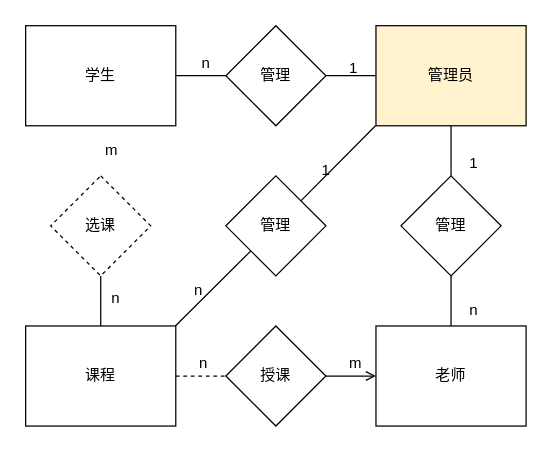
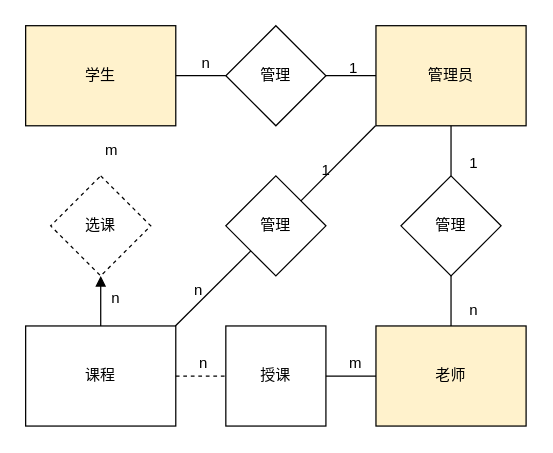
  <mxCell id="0" />
  <mxCell id="1" parent="0" />
- <mxCell id="2" value="学生" style="rounded=0;whiteSpace=wrap;html=1;" vertex="1" parent="1"><mxGeometry x="20" y="20" width="120" height="80" as="geometry" /></mxCell>
- <mxCell id="3" value="老师" style="rounded=0;whiteSpace=wrap;html=1;" vertex="1" parent="1"><mxGeometry x="300" y="260" width="120" height="80" as="geometry" /></mxCell>
+ <mxCell id="2" value="学生" style="rounded=0;whiteSpace=wrap;html=1;fillColor=#fff2cc;" vertex="1" parent="1"><mxGeometry x="20" y="20" width="120" height="80" as="geometry" /></mxCell>
+ <mxCell id="3" value="老师" style="rounded=0;whiteSpace=wrap;html=1;fillColor=#fff2cc;" vertex="1" parent="1"><mxGeometry x="300" y="260" width="120" height="80" as="geometry" /></mxCell>
  <mxCell id="4" value="管理员" style="rounded=0;whiteSpace=wrap;html=1;fillColor=#fff2cc;" vertex="1" parent="1"><mxGeometry x="300" y="20" width="120" height="80" as="geometry" /></mxCell>
  <mxCell id="5" value="课程" style="rounded=0;whiteSpace=wrap;html=1;" vertex="1" parent="1"><mxGeometry x="20" y="260" width="120" height="80" as="geometry" /></mxCell>
- <mxCell id="6" value="授课" style="rhombus;whiteSpace=wrap;html=1;" vertex="1" parent="1"><mxGeometry x="180" y="260" width="80" height="80" as="geometry" /></mxCell>
+ <mxCell id="6" value="授课" style="whiteSpace=wrap;html=1;rounded=0;" vertex="1" parent="1"><mxGeometry x="180" y="260" width="80" height="80" as="geometry" /></mxCell>
  <mxCell id="7" value="选课" style="rhombus;whiteSpace=wrap;html=1;dashed=1;" vertex="1" parent="1"><mxGeometry x="40" y="140" width="80" height="80" as="geometry" /></mxCell>
  <mxCell id="8" value="管理" style="rhombus;whiteSpace=wrap;html=1;" vertex="1" parent="1"><mxGeometry x="180" y="20" width="80" height="80" as="geometry" /></mxCell>
  <mxCell id="9" value="管理" style="rhombus;whiteSpace=wrap;html=1;" vertex="1" parent="1"><mxGeometry x="320" y="140" width="80" height="80" as="geometry" /></mxCell>
  <mxCell id="10" value="管理" style="rhombus;whiteSpace=wrap;html=1;" vertex="1" parent="1"><mxGeometry x="180" y="140" width="80" height="80" as="geometry" /></mxCell>
- <mxCell id="11" value="" style="endArrow=none;html=1;entryX=0.5;entryY=1;entryDx=0;entryDy=0;" edge="1" parent="1" source="5" target="7"><mxGeometry width="50" height="50" relative="1" as="geometry"><mxPoint x="20" y="410" as="sourcePoint" /><mxPoint x="70" y="360" as="targetPoint" /></mxGeometry></mxCell>
+ <mxCell id="11" value="" style="endArrow=block;html=1;entryX=0.5;entryY=1;entryDx=0;entryDy=0;" edge="1" parent="1" source="5" target="7"><mxGeometry width="50" height="50" relative="1" as="geometry"><mxPoint x="20" y="410" as="sourcePoint" /><mxPoint x="70" y="360" as="targetPoint" /></mxGeometry></mxCell>
  <mxCell id="12" value="" style="endArrow=none;html=1;entryX=0;entryY=0.5;entryDx=0;entryDy=0;exitX=1;exitY=0.5;exitDx=0;exitDy=0;dashed=1;" edge="1" parent="1" source="5" target="6"><mxGeometry width="50" height="50" relative="1" as="geometry"><mxPoint x="20" y="410" as="sourcePoint" /><mxPoint x="70" y="360" as="targetPoint" /></mxGeometry></mxCell>
- <mxCell id="13" value="" style="endArrow=open;html=1;entryX=0;entryY=0.5;entryDx=0;entryDy=0;exitX=1;exitY=0.5;exitDx=0;exitDy=0;" edge="1" parent="1" source="6" target="3"><mxGeometry width="50" height="50" relative="1" as="geometry"><mxPoint x="20" y="410" as="sourcePoint" /><mxPoint x="70" y="360" as="targetPoint" /></mxGeometry></mxCell>
+ <mxCell id="13" value="" style="endArrow=none;html=1;entryX=0;entryY=0.5;entryDx=0;entryDy=0;exitX=1;exitY=0.5;exitDx=0;exitDy=0;" edge="1" parent="1" source="6" target="3"><mxGeometry width="50" height="50" relative="1" as="geometry"><mxPoint x="20" y="410" as="sourcePoint" /><mxPoint x="70" y="360" as="targetPoint" /></mxGeometry></mxCell>
  <mxCell id="14" value="" style="endArrow=none;html=1;entryX=0.5;entryY=1;entryDx=0;entryDy=0;" edge="1" parent="1" source="3" target="9"><mxGeometry width="50" height="50" relative="1" as="geometry"><mxPoint x="20" y="410" as="sourcePoint" /><mxPoint x="70" y="360" as="targetPoint" /></mxGeometry></mxCell>
  <mxCell id="15" value="" style="endArrow=none;html=1;entryX=0.5;entryY=1;entryDx=0;entryDy=0;" edge="1" parent="1" source="9" target="4"><mxGeometry width="50" height="50" relative="1" as="geometry"><mxPoint x="20" y="410" as="sourcePoint" /><mxPoint x="70" y="360" as="targetPoint" /></mxGeometry></mxCell>
  <mxCell id="16" value="" style="endArrow=none;html=1;entryX=-0.003;entryY=1;entryDx=0;entryDy=0;entryPerimeter=0;exitX=1;exitY=0;exitDx=0;exitDy=0;" edge="1" parent="1" source="10" target="4"><mxGeometry width="50" height="50" relative="1" as="geometry"><mxPoint x="20" y="410" as="sourcePoint" /><mxPoint x="70" y="360" as="targetPoint" /></mxGeometry></mxCell>
  <mxCell id="17" value="" style="endArrow=none;html=1;entryX=0;entryY=1;entryDx=0;entryDy=0;exitX=0.997;exitY=0;exitDx=0;exitDy=0;exitPerimeter=0;" edge="1" parent="1" source="5" target="10"><mxGeometry width="50" height="50" relative="1" as="geometry"><mxPoint x="20" y="410" as="sourcePoint" /><mxPoint x="70" y="360" as="targetPoint" /></mxGeometry></mxCell>
  <mxCell id="18" value="" style="endArrow=none;html=1;entryX=0;entryY=0.5;entryDx=0;entryDy=0;exitX=1;exitY=0.5;exitDx=0;exitDy=0;" edge="1" parent="1" source="8" target="4"><mxGeometry width="50" height="50" relative="1" as="geometry"><mxPoint x="20" y="410" as="sourcePoint" /><mxPoint x="70" y="360" as="targetPoint" /></mxGeometry></mxCell>
  <mxCell id="19" value="" style="endArrow=none;html=1;entryX=0;entryY=0.5;entryDx=0;entryDy=0;exitX=1;exitY=0.5;exitDx=0;exitDy=0;" edge="1" parent="1" source="2" target="8"><mxGeometry width="50" height="50" relative="1" as="geometry"><mxPoint x="20" y="410" as="sourcePoint" /><mxPoint x="70" y="360" as="targetPoint" /></mxGeometry></mxCell>
  <mxCell id="20" value="m" style="text;html=1;resizable=0;points=[];autosize=1;align=left;verticalAlign=top;spacingTop=-4;" vertex="1" parent="1"><mxGeometry x="82" y="110" width="30" height="20" as="geometry" /></mxCell>
  <mxCell id="21" value="n" style="text;html=1;resizable=0;points=[];autosize=1;align=left;verticalAlign=top;spacingTop=-4;" vertex="1" parent="1"><mxGeometry x="87" y="228" width="20" height="20" as="geometry" /></mxCell>
  <mxCell id="22" value="m" style="text;html=1;resizable=0;points=[];autosize=1;align=left;verticalAlign=top;spacingTop=-4;" vertex="1" parent="1"><mxGeometry x="277" y="280" width="30" height="20" as="geometry" /></mxCell>
  <mxCell id="23" value="n" style="text;html=1;resizable=0;points=[];autosize=1;align=left;verticalAlign=top;spacingTop=-4;" vertex="1" parent="1"><mxGeometry x="157" y="280" width="20" height="20" as="geometry" /></mxCell>
  <mxCell id="24" value="1" style="text;html=1;resizable=0;points=[];autosize=1;align=left;verticalAlign=top;spacingTop=-4;" vertex="1" parent="1"><mxGeometry x="373" y="120" width="20" height="20" as="geometry" /></mxCell>
  <mxCell id="25" value="n" style="text;html=1;resizable=0;points=[];autosize=1;align=left;verticalAlign=top;spacingTop=-4;" vertex="1" parent="1"><mxGeometry x="373" y="238" width="20" height="20" as="geometry" /></mxCell>
  <mxCell id="26" value="n" style="text;html=1;resizable=0;points=[];autosize=1;align=left;verticalAlign=top;spacingTop=-4;" vertex="1" parent="1"><mxGeometry x="159" y="40" width="20" height="20" as="geometry" /></mxCell>
  <mxCell id="27" value="1" style="text;html=1;resizable=0;points=[];autosize=1;align=left;verticalAlign=top;spacingTop=-4;" vertex="1" parent="1"><mxGeometry x="277" y="44" width="20" height="20" as="geometry" /></mxCell>
  <mxCell id="28" value="1" style="text;html=1;resizable=0;points=[];autosize=1;align=left;verticalAlign=top;spacingTop=-4;" vertex="1" parent="1"><mxGeometry x="255" y="126" width="20" height="20" as="geometry" /></mxCell>
  <mxCell id="29" value="n" style="text;html=1;resizable=0;points=[];autosize=1;align=left;verticalAlign=top;spacingTop=-4;" vertex="1" parent="1"><mxGeometry x="153" y="222" width="20" height="20" as="geometry" /></mxCell>
